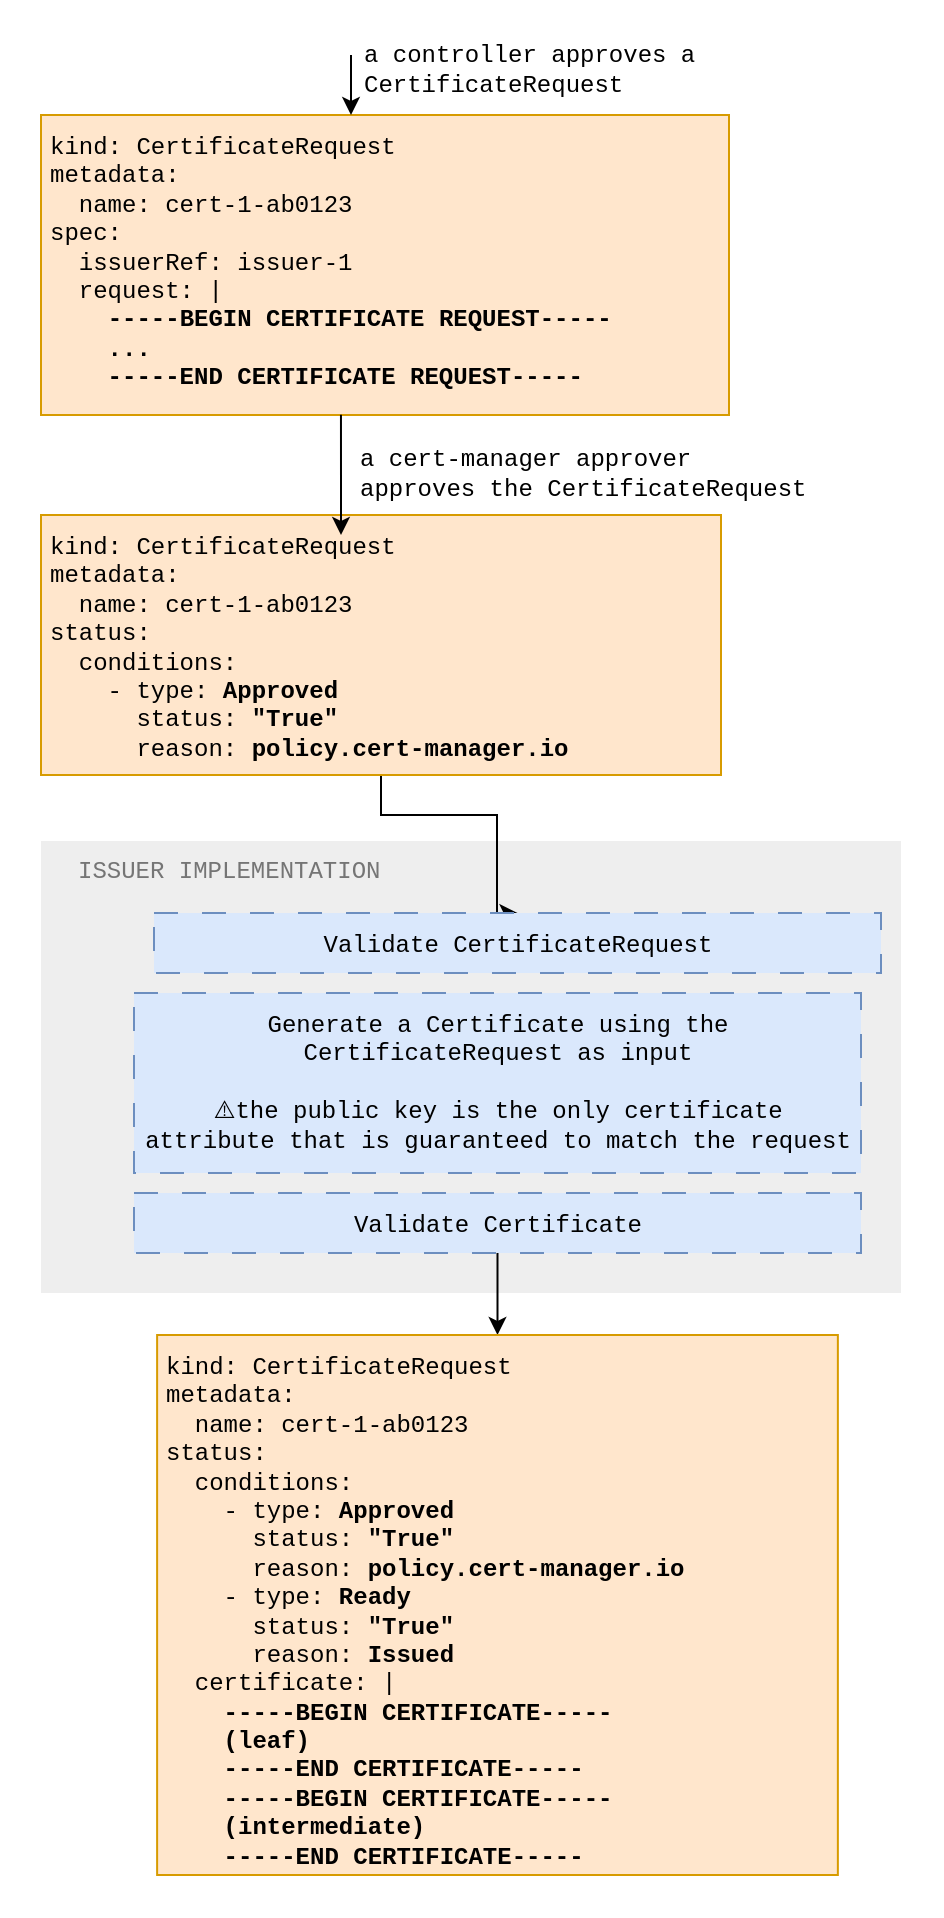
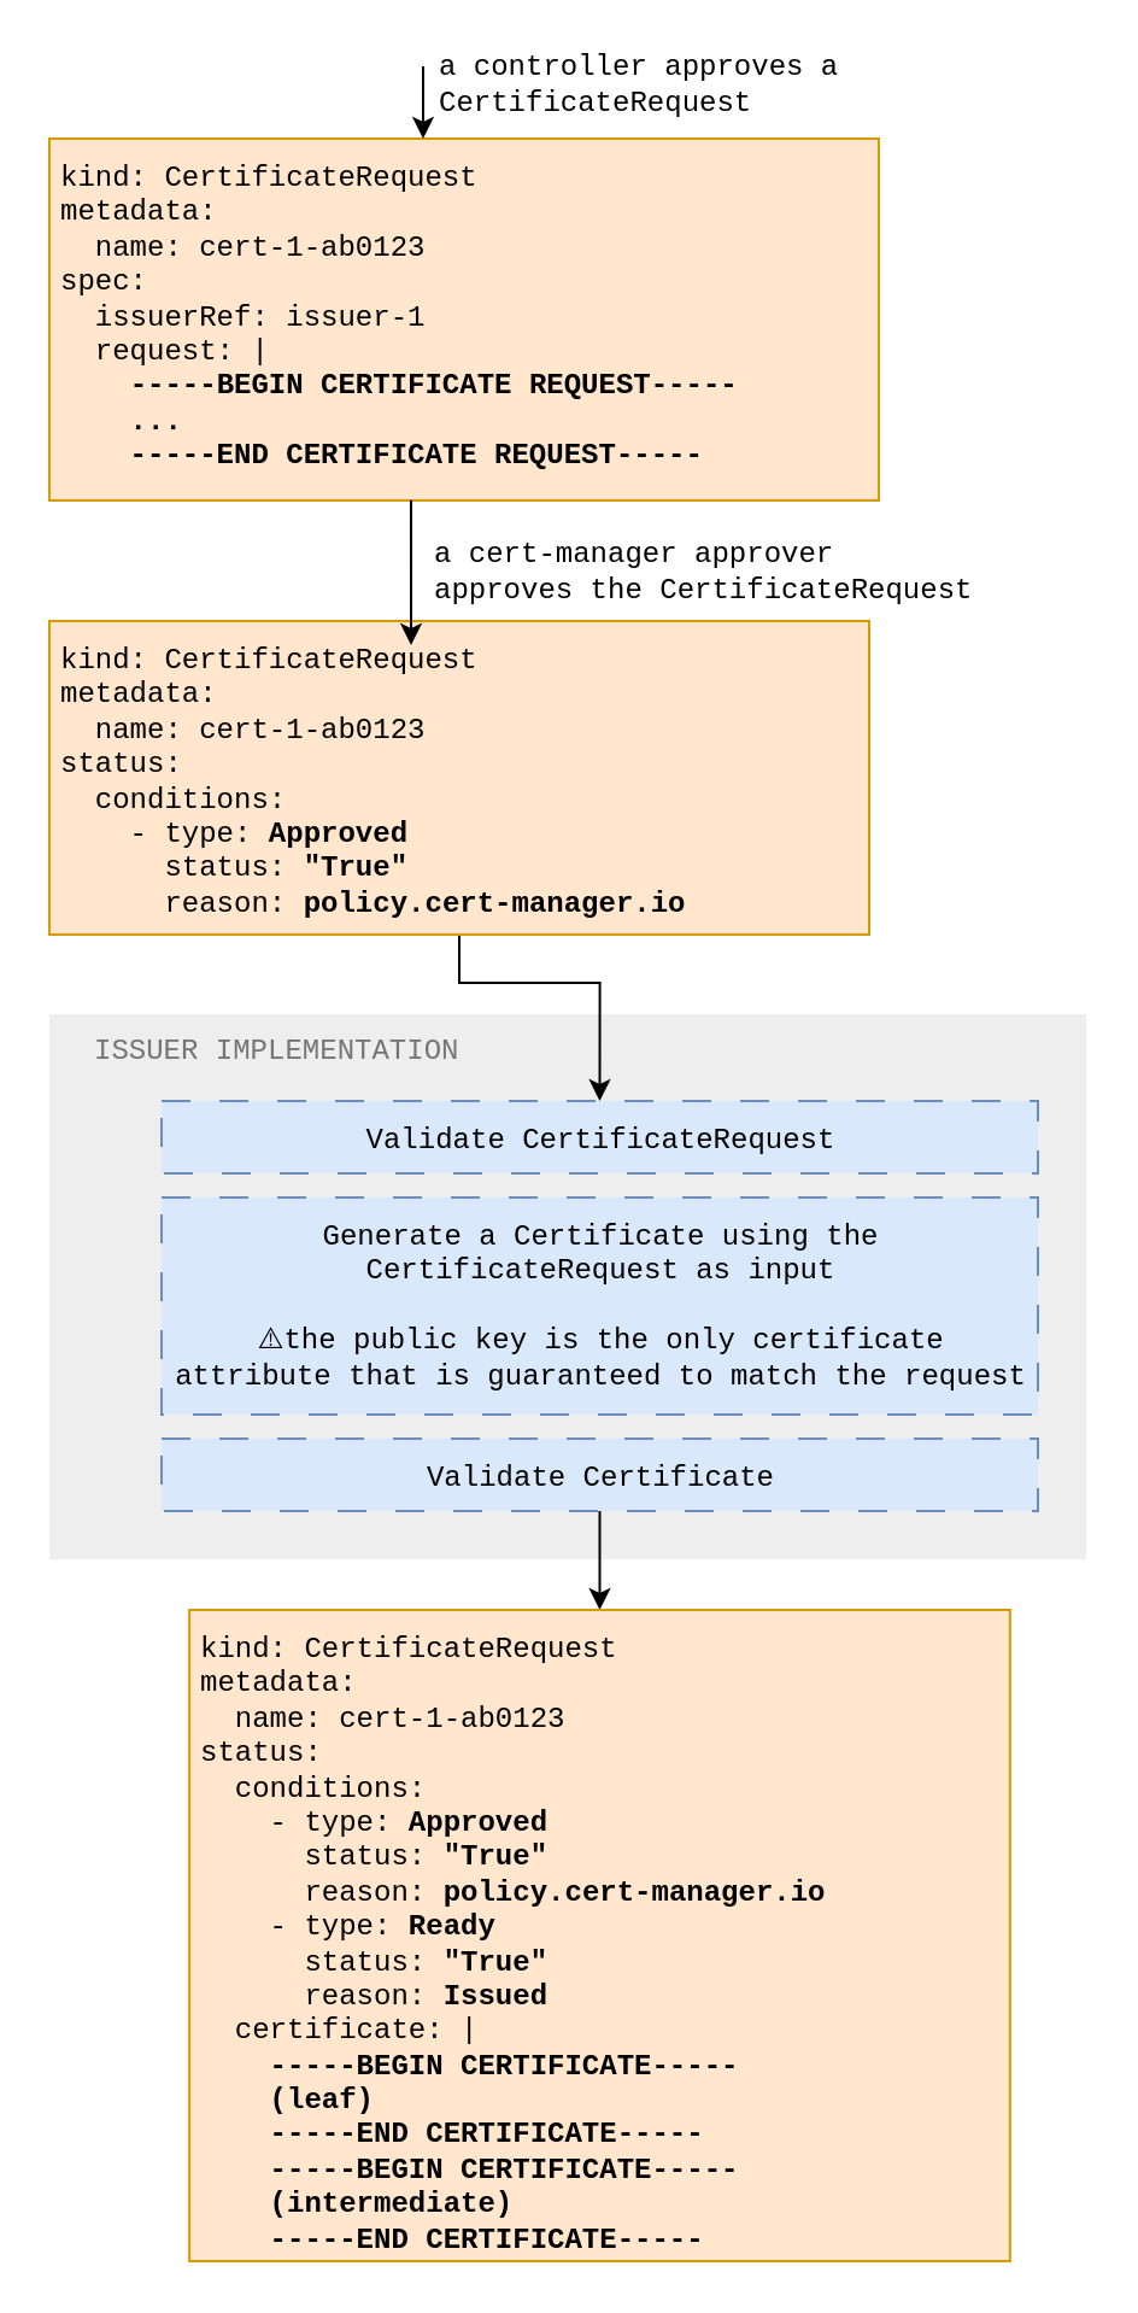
  <mxCell id="0" />
  <mxCell id="1" parent="0" />
  <mxCell id="2" value="" style="rounded=0;whiteSpace=wrap;html=1;align=center;fontFamily=Courier New;strokeColor=none;fillColor=#EEEEEE;" parent="1" vertex="1"><mxGeometry x="20" y="420" width="430" height="226" as="geometry" /></mxCell>
  <mxCell id="3" style="edgeStyle=orthogonalEdgeStyle;rounded=0;orthogonalLoop=1;jettySize=auto;html=1;fontFamily=Courier New;endArrow=classic;endFill=1;entryX=0.5;entryY=0;entryDx=0;entryDy=0;exitX=0.5;exitY=1;exitDx=0;exitDy=0;" parent="1" source="11" target="10" edge="1"><mxGeometry relative="1" as="geometry"><mxPoint x="420" y="497" as="targetPoint" /><mxPoint x="244" y="497" as="sourcePoint" /><Array as="points"><mxPoint x="190" y="407" /><mxPoint x="248" y="407" /></Array></mxGeometry></mxCell>
  <mxCell id="4" value="kind: CertificateRequest&lt;br&gt;metadata:&lt;br&gt;&amp;nbsp; name: cert-1-ab0123&lt;br&gt;spec:&lt;br&gt;&amp;nbsp; issuerRef: issuer-1&lt;br&gt;&amp;nbsp; request: |&lt;br&gt;&lt;b&gt;&amp;nbsp; &amp;nbsp;&amp;nbsp;&lt;span&gt;-----BEGIN CERTIFICATE REQUEST-----&lt;br&gt;&amp;nbsp; &amp;nbsp; ...&lt;br&gt;&lt;/span&gt;&lt;/b&gt;&lt;div&gt;&lt;b&gt;&amp;nbsp; &amp;nbsp; -----END CERTIFICATE REQUEST-----&lt;/b&gt;&lt;/div&gt;&lt;div&gt;&lt;br&gt;&lt;/div&gt;" style="text;html=1;strokeColor=#d79b00;fillColor=#ffe6cc;align=left;verticalAlign=top;whiteSpace=wrap;rounded=0;fontFamily=Courier New;spacingTop=0;spacingBottom=0;spacing=5;" parent="1" vertex="1"><mxGeometry x="20" y="57" width="344" height="150" as="geometry" /></mxCell>
  <mxCell id="5" value="a controller approves a CertificateRequest" style="text;html=1;strokeColor=none;fillColor=none;align=left;verticalAlign=middle;whiteSpace=wrap;rounded=0;fontFamily=Courier New;" parent="1" vertex="1"><mxGeometry x="180" y="20" width="180" height="30" as="geometry" /></mxCell>
  <mxCell id="6" style="edgeStyle=orthogonalEdgeStyle;rounded=0;orthogonalLoop=1;jettySize=auto;html=1;exitX=0.5;exitY=1;exitDx=0;exitDy=0;fontFamily=Courier New;endArrow=classic;endFill=1;" parent="1" edge="1"><mxGeometry relative="1" as="geometry"><mxPoint x="175" y="27" as="sourcePoint" /><mxPoint x="175" y="57" as="targetPoint" /></mxGeometry></mxCell>
  <mxCell id="7" value="ISSUER IMPLEMENTATION" style="text;html=1;strokeColor=none;fillColor=none;align=left;verticalAlign=middle;whiteSpace=wrap;rounded=0;dashed=1;fontColor=#757575;fontFamily=Courier New;" parent="1" vertex="1"><mxGeometry x="37" y="426" width="200" height="20" as="geometry" /></mxCell>
  <mxCell id="8" value="" style="endArrow=none;html=1;startArrow=classic;startFill=1;fontFamily=Courier New;entryX=0.5;entryY=1;entryDx=0;entryDy=0;" parent="1" source="9" target="15" edge="1"><mxGeometry width="50" height="50" relative="1" as="geometry"><mxPoint x="212.37" y="611" as="sourcePoint" /><mxPoint x="200.37" y="557" as="targetPoint" /></mxGeometry></mxCell>
  <mxCell id="9" value="kind: CertificateRequest&lt;br&gt;metadata:&lt;br&gt;&amp;nbsp; name:&amp;nbsp;cert-1-ab0123&lt;br&gt;&lt;div&gt;status:&lt;/div&gt;&lt;div&gt;&amp;nbsp; conditions:&lt;br&gt;&lt;span style=&quot;background-color: initial;&quot;&gt;&amp;nbsp; &amp;nbsp; - type:&amp;nbsp;&lt;/span&gt;&lt;b style=&quot;background-color: initial; border-color: var(--border-color);&quot;&gt;Approved&lt;/b&gt;&lt;br&gt;&lt;/div&gt;&lt;div&gt;&lt;div style=&quot;border-color: var(--border-color);&quot;&gt;&amp;nbsp; &amp;nbsp; &amp;nbsp; status:&amp;nbsp;&lt;b style=&quot;border-color: var(--border-color);&quot;&gt;&quot;True&quot;&lt;/b&gt;&lt;/div&gt;&lt;div style=&quot;border-color: var(--border-color);&quot;&gt;&amp;nbsp; &amp;nbsp; &amp;nbsp; reason:&amp;nbsp;&lt;b style=&quot;border-color: var(--border-color);&quot;&gt;policy.cert-manager.io&lt;/b&gt;&lt;/div&gt;&lt;/div&gt;&lt;div&gt;&lt;div&gt;&amp;nbsp; &amp;nbsp; - type: &lt;b&gt;Ready&lt;/b&gt;&lt;/div&gt;&lt;div&gt;&amp;nbsp; &amp;nbsp; &amp;nbsp; status: &lt;b&gt;&quot;True&quot;&lt;/b&gt;&lt;/div&gt;&lt;div&gt;&amp;nbsp; &amp;nbsp; &amp;nbsp; reason: &lt;b&gt;Issued&lt;/b&gt;&lt;/div&gt;&lt;/div&gt;&lt;div&gt;&amp;nbsp; certificate: |&lt;/div&gt;&lt;b&gt;&amp;nbsp; &amp;nbsp; -----BEGIN CERTIFICATE-----&lt;br&gt;&amp;nbsp; &amp;nbsp; (leaf)&lt;br&gt;&amp;nbsp; &amp;nbsp; -----END CERTIFICATE-----&lt;br&gt;&lt;/b&gt;&lt;b&gt;&amp;nbsp; &amp;nbsp; -----BEGIN CERTIFICATE-----&lt;br&gt;&amp;nbsp; &amp;nbsp; (intermediate)&lt;br&gt;&amp;nbsp; &amp;nbsp; -----END CERTIFICATE-----&lt;/b&gt;&lt;br&gt;&lt;div&gt;&lt;br&gt;&lt;/div&gt;" style="text;html=1;strokeColor=#d79b00;fillColor=#ffe6cc;align=left;verticalAlign=top;whiteSpace=wrap;rounded=0;fontFamily=Courier New;spacingTop=0;spacingBottom=0;spacing=5;" parent="1" vertex="1"><mxGeometry x="78.06" y="667" width="340.37" height="270" as="geometry" /></mxCell>
- <mxCell id="10" value="Validate CertificateRequest" style="text;html=1;strokeColor=#6c8ebf;fillColor=#dae8fc;align=center;verticalAlign=top;whiteSpace=wrap;rounded=0;fontFamily=Courier New;spacingTop=0;spacingBottom=0;spacing=5;dashed=1;dashPattern=12 12;" parent="1" vertex="1"><mxGeometry x="76.5" y="456" width="363.5" height="30" as="geometry" /></mxCell>
+ <mxCell id="10" value="Validate CertificateRequest" style="text;html=1;strokeColor=#6c8ebf;fillColor=#dae8fc;align=center;verticalAlign=top;whiteSpace=wrap;rounded=0;fontFamily=Courier New;spacingTop=0;spacingBottom=0;spacing=5;dashed=1;dashPattern=12 12;" parent="1" vertex="1"><mxGeometry x="66.5" y="456" width="363.5" height="30" as="geometry" /></mxCell>
  <mxCell id="11" value="kind: CertificateRequest&lt;br&gt;metadata:&lt;br&gt;&amp;nbsp; name:&amp;nbsp;cert-1-ab0123&lt;br&gt;&lt;div&gt;status:&lt;/div&gt;&lt;div&gt;&amp;nbsp; conditions:&lt;/div&gt;&lt;div&gt;&lt;div&gt;&amp;nbsp; &amp;nbsp; - type: &lt;b&gt;Approved&lt;/b&gt;&lt;/div&gt;&lt;div&gt;&amp;nbsp; &amp;nbsp; &amp;nbsp; status: &lt;b&gt;&quot;True&quot;&lt;/b&gt;&lt;/div&gt;&lt;div&gt;&amp;nbsp; &amp;nbsp; &amp;nbsp; reason:&amp;nbsp;&lt;b&gt;policy.cert-manager.io&lt;/b&gt;&lt;/div&gt;&lt;/div&gt;" style="text;html=1;strokeColor=#d79b00;fillColor=#ffe6cc;align=left;verticalAlign=top;whiteSpace=wrap;rounded=0;fontFamily=Courier New;spacingTop=0;spacingBottom=0;spacing=5;" parent="1" vertex="1"><mxGeometry x="20" y="257" width="340" height="130" as="geometry" /></mxCell>
  <mxCell id="12" style="edgeStyle=orthogonalEdgeStyle;rounded=0;orthogonalLoop=1;jettySize=auto;html=1;fontFamily=Courier New;endArrow=classic;endFill=1;exitX=0.436;exitY=0.999;exitDx=0;exitDy=0;exitPerimeter=0;" parent="1" source="4" edge="1"><mxGeometry relative="1" as="geometry"><mxPoint x="170" y="267" as="targetPoint" /><mxPoint x="190.48" y="207" as="sourcePoint" /></mxGeometry></mxCell>
  <mxCell id="13" value="a cert-manager approver approves the CertificateRequest" style="text;html=1;strokeColor=none;fillColor=none;align=left;verticalAlign=middle;whiteSpace=wrap;rounded=0;fontFamily=Courier New;" parent="1" vertex="1"><mxGeometry x="178" y="222" width="230" height="30" as="geometry" /></mxCell>
  <mxCell id="14" value="Generate a Certificate using the CertificateRequest as input&lt;br&gt;&lt;br&gt;⚠️the public key is the only certificate attribute that is guaranteed to match the request" style="text;html=1;strokeColor=#6c8ebf;fillColor=#dae8fc;align=center;verticalAlign=top;whiteSpace=wrap;rounded=0;fontFamily=Courier New;spacingTop=0;spacingBottom=0;spacing=5;dashed=1;dashPattern=12 12;" parent="1" vertex="1"><mxGeometry x="66.5" y="496" width="363.5" height="90" as="geometry" /></mxCell>
  <mxCell id="15" value="Validate Certificate" style="text;html=1;strokeColor=#6c8ebf;fillColor=#dae8fc;align=center;verticalAlign=top;whiteSpace=wrap;rounded=0;fontFamily=Courier New;spacingTop=0;spacingBottom=0;spacing=5;dashed=1;dashPattern=12 12;" parent="1" vertex="1"><mxGeometry x="66.5" y="596" width="363.5" height="30" as="geometry" /></mxCell>
